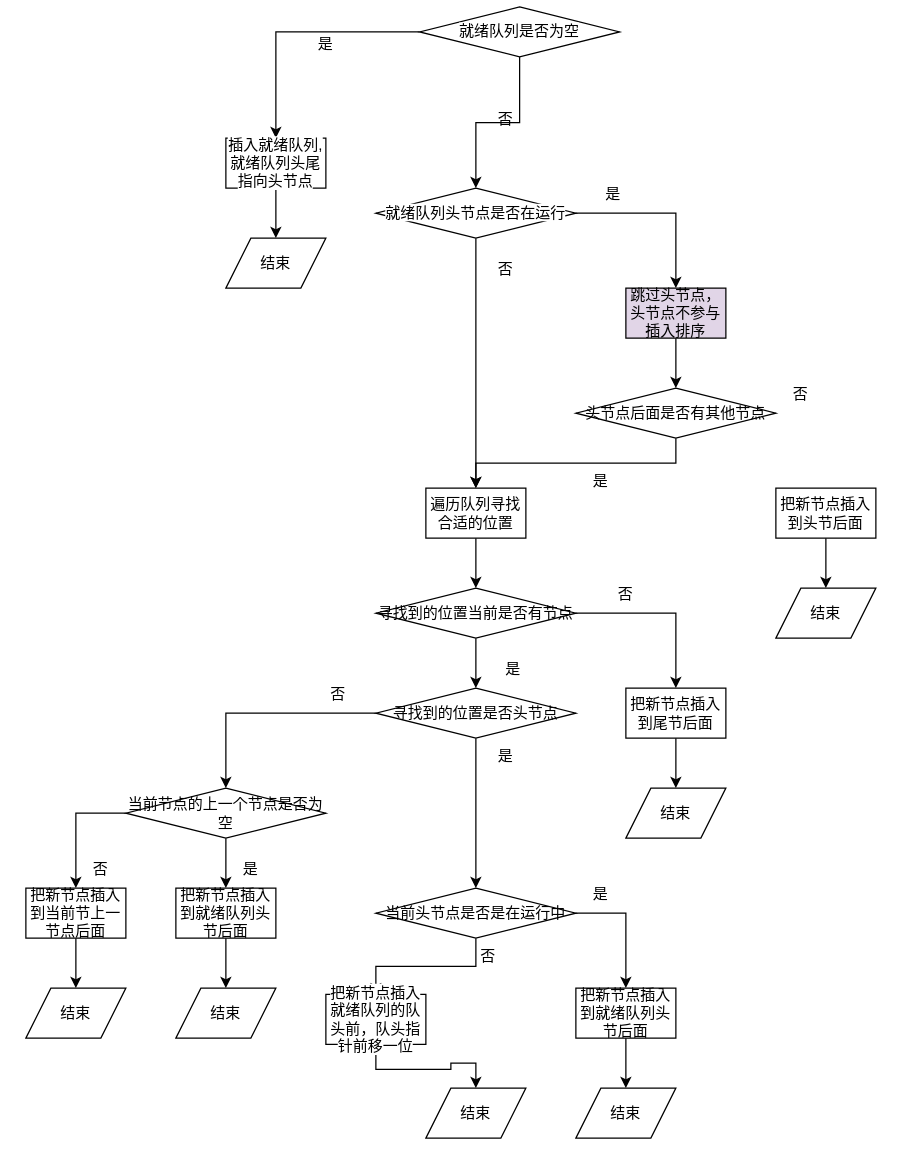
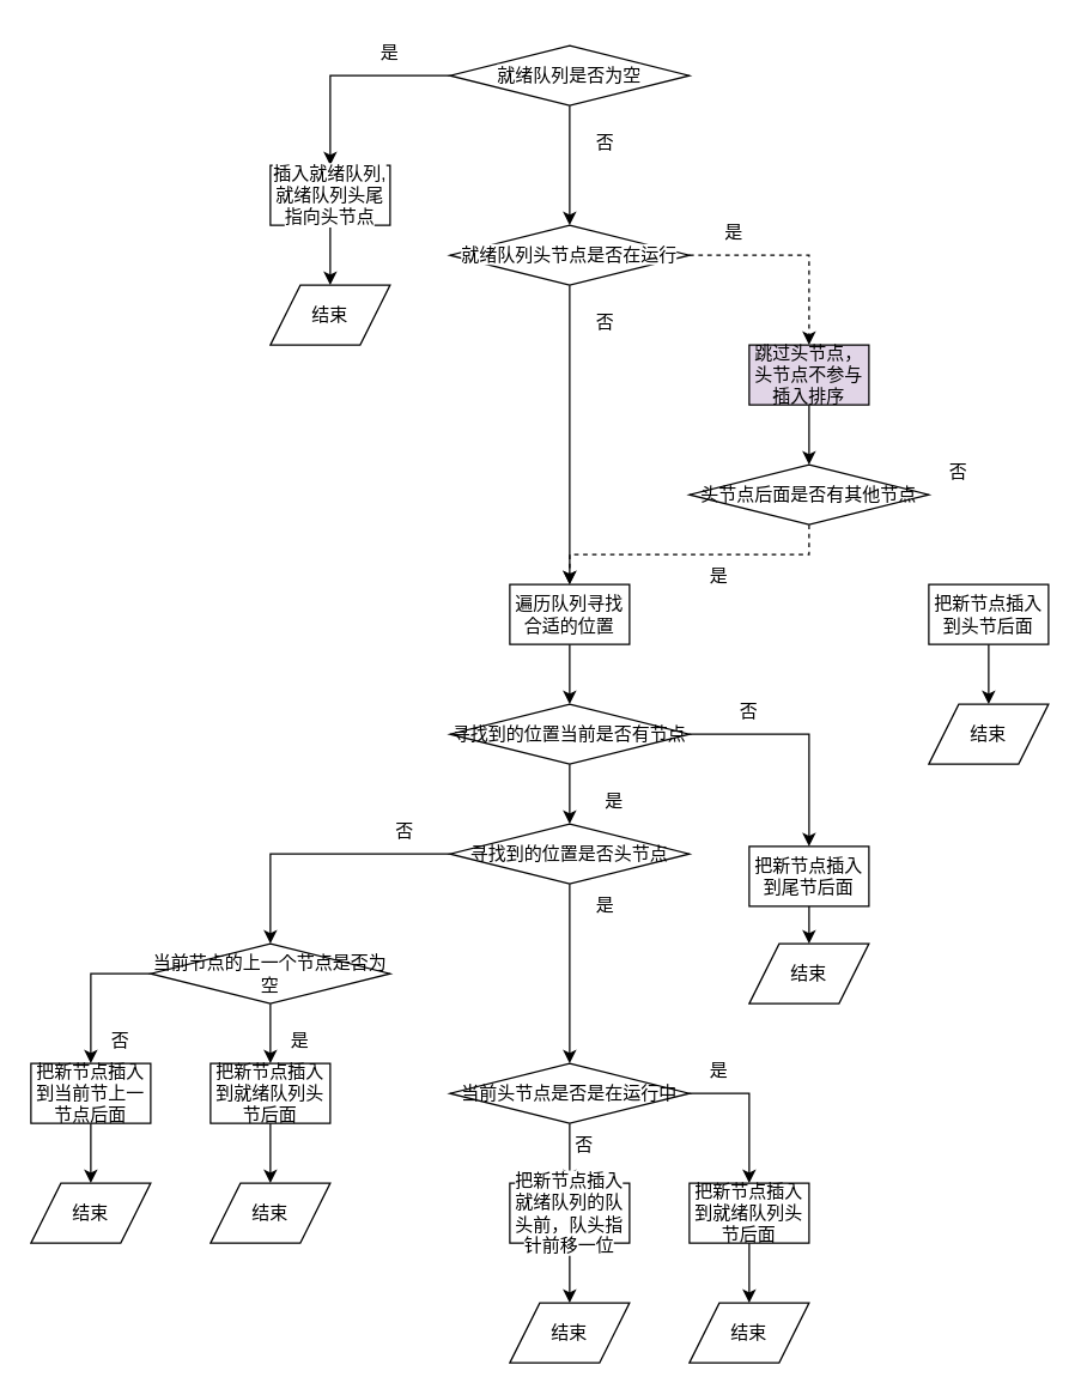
  <mxCell id="0" />
  <mxCell id="1" parent="0" />
  <mxCell id="2" value="" style="edgeStyle=orthogonalEdgeStyle;rounded=0;orthogonalLoop=1;jettySize=auto;html=1;" edge="1" parent="1" source="4" target="10"><mxGeometry relative="1" as="geometry" /></mxCell>
  <mxCell id="3" style="edgeStyle=orthogonalEdgeStyle;rounded=0;orthogonalLoop=1;jettySize=auto;html=1;exitX=0;exitY=0.5;exitDx=0;exitDy=0;entryX=0.5;entryY=0;entryDx=0;entryDy=0;" edge="1" parent="1" source="4" target="6"><mxGeometry relative="1" as="geometry" /></mxCell>
- <mxCell id="4" value="&lt;span style=&quot;background-color: rgb(255, 255, 255);&quot;&gt;就绪队列是否为空&lt;/span&gt;" style="rhombus;whiteSpace=wrap;html=1;" vertex="1" parent="1"><mxGeometry x="335" y="5" width="160" height="40" as="geometry" /></mxCell>
+ <mxCell id="4" value="&lt;span style=&quot;background-color: rgb(255, 255, 255);&quot;&gt;就绪队列是否为空&lt;/span&gt;" style="rhombus;whiteSpace=wrap;html=1;" vertex="1" parent="1"><mxGeometry x="300" y="30" width="160" height="40" as="geometry" /></mxCell>
  <mxCell id="5" style="edgeStyle=orthogonalEdgeStyle;rounded=0;orthogonalLoop=1;jettySize=auto;html=1;exitX=0.5;exitY=1;exitDx=0;exitDy=0;entryX=0.5;entryY=0;entryDx=0;entryDy=0;" edge="1" parent="1" source="6" target="7"><mxGeometry relative="1" as="geometry" /></mxCell>
  <mxCell id="6" value="&lt;span style=&quot;background-color: rgb(255, 255, 255);&quot;&gt;插入就绪队列,就绪队列头尾指向头节点&lt;/span&gt;" style="rounded=0;whiteSpace=wrap;html=1;" vertex="1" parent="1"><mxGeometry x="180" y="110" width="80" height="40" as="geometry" /></mxCell>
  <mxCell id="7" value="结束" style="shape=parallelogram;perimeter=parallelogramPerimeter;whiteSpace=wrap;html=1;fixedSize=1;" vertex="1" parent="1"><mxGeometry x="180" y="190" width="80" height="40" as="geometry" /></mxCell>
- <mxCell id="8" style="edgeStyle=orthogonalEdgeStyle;rounded=0;orthogonalLoop=1;jettySize=auto;html=1;exitX=1;exitY=0.5;exitDx=0;exitDy=0;entryX=0.5;entryY=0;entryDx=0;entryDy=0;" edge="1" parent="1" source="10" target="12"><mxGeometry relative="1" as="geometry" /></mxCell>
+ <mxCell id="8" style="edgeStyle=orthogonalEdgeStyle;rounded=0;orthogonalLoop=1;jettySize=auto;html=1;exitX=1;exitY=0.5;exitDx=0;exitDy=0;entryX=0.5;entryY=0;entryDx=0;entryDy=0;dashed=1;" edge="1" parent="1" source="10" target="12"><mxGeometry relative="1" as="geometry" /></mxCell>
  <mxCell id="9" style="edgeStyle=orthogonalEdgeStyle;rounded=0;orthogonalLoop=1;jettySize=auto;html=1;exitX=0.5;exitY=1;exitDx=0;exitDy=0;entryX=0.5;entryY=0;entryDx=0;entryDy=0;" edge="1" parent="1" source="10" target="16"><mxGeometry relative="1" as="geometry" /></mxCell>
  <mxCell id="10" value="&lt;span style=&quot;background-color: rgb(255, 255, 255);&quot;&gt;就绪队列头节点是否在运行&lt;/span&gt;" style="rhombus;whiteSpace=wrap;html=1;" vertex="1" parent="1"><mxGeometry x="300" y="150" width="160" height="40" as="geometry" /></mxCell>
  <mxCell id="11" value="" style="edgeStyle=orthogonalEdgeStyle;rounded=0;orthogonalLoop=1;jettySize=auto;html=1;" edge="1" parent="1" source="12" target="14"><mxGeometry relative="1" as="geometry" /></mxCell>
  <mxCell id="12" value="跳过头节点，头节点不参与插入排序" style="rounded=0;whiteSpace=wrap;html=1;fillColor=#e1d5e7;" vertex="1" parent="1"><mxGeometry x="500" y="230" width="80" height="40" as="geometry" /></mxCell>
- <mxCell id="13" style="edgeStyle=orthogonalEdgeStyle;rounded=0;orthogonalLoop=1;jettySize=auto;html=1;exitX=0.5;exitY=1;exitDx=0;exitDy=0;entryX=0.5;entryY=0;entryDx=0;entryDy=0;" edge="1" parent="1" source="14" target="16"><mxGeometry relative="1" as="geometry" /></mxCell>
+ <mxCell id="13" style="edgeStyle=orthogonalEdgeStyle;rounded=0;orthogonalLoop=1;jettySize=auto;html=1;exitX=0.5;exitY=1;exitDx=0;exitDy=0;entryX=0.5;entryY=0;entryDx=0;entryDy=0;dashed=1;" edge="1" parent="1" source="14" target="16"><mxGeometry relative="1" as="geometry" /></mxCell>
  <mxCell id="14" value="头节点后面是否有其他节点" style="rhombus;whiteSpace=wrap;html=1;rounded=0;" vertex="1" parent="1"><mxGeometry x="460" y="310" width="160" height="40" as="geometry" /></mxCell>
  <mxCell id="15" value="" style="edgeStyle=orthogonalEdgeStyle;rounded=0;orthogonalLoop=1;jettySize=auto;html=1;" edge="1" parent="1" source="16" target="28"><mxGeometry relative="1" as="geometry" /></mxCell>
  <mxCell id="16" value="遍历队列寻找合适的位置" style="rounded=0;whiteSpace=wrap;html=1;" vertex="1" parent="1"><mxGeometry x="340" y="390" width="80" height="40" as="geometry" /></mxCell>
  <mxCell id="17" style="edgeStyle=orthogonalEdgeStyle;rounded=0;orthogonalLoop=1;jettySize=auto;html=1;exitX=0.5;exitY=1;exitDx=0;exitDy=0;entryX=0.5;entryY=0;entryDx=0;entryDy=0;" edge="1" parent="1" source="18" target="19"><mxGeometry relative="1" as="geometry" /></mxCell>
  <mxCell id="18" value="把新节点插入到头节后面" style="rounded=0;whiteSpace=wrap;html=1;" vertex="1" parent="1"><mxGeometry x="620" y="390" width="80" height="40" as="geometry" /></mxCell>
  <mxCell id="19" value="结束" style="shape=parallelogram;perimeter=parallelogramPerimeter;whiteSpace=wrap;html=1;fixedSize=1;" vertex="1" parent="1"><mxGeometry x="620" y="470" width="80" height="40" as="geometry" /></mxCell>
  <mxCell id="20" value="是" style="text;html=1;strokeColor=none;fillColor=none;align=center;verticalAlign=middle;whiteSpace=wrap;rounded=0;" vertex="1" parent="1"><mxGeometry x="230" y="20" width="60" height="30" as="geometry" /></mxCell>
  <mxCell id="21" value="否" style="text;html=1;strokeColor=none;fillColor=none;align=center;verticalAlign=middle;whiteSpace=wrap;rounded=0;" vertex="1" parent="1"><mxGeometry x="374" y="80" width="60" height="30" as="geometry" /></mxCell>
  <mxCell id="22" value="是" style="text;html=1;strokeColor=none;fillColor=none;align=center;verticalAlign=middle;whiteSpace=wrap;rounded=0;" vertex="1" parent="1"><mxGeometry x="460" y="140" width="60" height="30" as="geometry" /></mxCell>
  <mxCell id="23" value="否" style="text;html=1;strokeColor=none;fillColor=none;align=center;verticalAlign=middle;whiteSpace=wrap;rounded=0;" vertex="1" parent="1"><mxGeometry x="374" y="200" width="60" height="30" as="geometry" /></mxCell>
  <mxCell id="24" value="否" style="text;html=1;strokeColor=none;fillColor=none;align=center;verticalAlign=middle;whiteSpace=wrap;rounded=0;" vertex="1" parent="1"><mxGeometry x="610" y="300" width="60" height="30" as="geometry" /></mxCell>
  <mxCell id="25" value="是" style="text;html=1;strokeColor=none;fillColor=none;align=center;verticalAlign=middle;whiteSpace=wrap;rounded=0;" vertex="1" parent="1"><mxGeometry x="450" y="370" width="60" height="30" as="geometry" /></mxCell>
  <mxCell id="26" style="edgeStyle=orthogonalEdgeStyle;rounded=0;orthogonalLoop=1;jettySize=auto;html=1;exitX=1;exitY=0.5;exitDx=0;exitDy=0;entryX=0.5;entryY=0;entryDx=0;entryDy=0;" edge="1" parent="1" source="28" target="30"><mxGeometry relative="1" as="geometry" /></mxCell>
  <mxCell id="27" style="edgeStyle=orthogonalEdgeStyle;rounded=0;orthogonalLoop=1;jettySize=auto;html=1;exitX=0.5;exitY=1;exitDx=0;exitDy=0;" edge="1" parent="1" source="28" target="34"><mxGeometry relative="1" as="geometry" /></mxCell>
  <mxCell id="28" value="寻找到的位置当前是否有节点" style="rhombus;whiteSpace=wrap;html=1;rounded=0;" vertex="1" parent="1"><mxGeometry x="300" y="470" width="160" height="40" as="geometry" /></mxCell>
  <mxCell id="29" value="" style="edgeStyle=orthogonalEdgeStyle;rounded=0;orthogonalLoop=1;jettySize=auto;html=1;" edge="1" parent="1" source="30" target="31"><mxGeometry relative="1" as="geometry" /></mxCell>
- <mxCell id="30" value="把新节点插入到尾节后面" style="rounded=0;whiteSpace=wrap;html=1;" vertex="1" parent="1"><mxGeometry x="500" y="550" width="80" height="40" as="geometry" /></mxCell>
+ <mxCell id="30" value="把新节点插入到尾节后面" style="rounded=0;whiteSpace=wrap;html=1;" vertex="1" parent="1"><mxGeometry x="500" y="565" width="80" height="40" as="geometry" /></mxCell>
  <mxCell id="31" value="结束" style="shape=parallelogram;perimeter=parallelogramPerimeter;whiteSpace=wrap;html=1;fixedSize=1;" vertex="1" parent="1"><mxGeometry x="500" y="630" width="80" height="40" as="geometry" /></mxCell>
  <mxCell id="32" value="" style="edgeStyle=orthogonalEdgeStyle;rounded=0;orthogonalLoop=1;jettySize=auto;html=1;" edge="1" parent="1" source="34" target="37"><mxGeometry relative="1" as="geometry" /></mxCell>
  <mxCell id="33" style="edgeStyle=orthogonalEdgeStyle;rounded=0;orthogonalLoop=1;jettySize=auto;html=1;exitX=0;exitY=0.5;exitDx=0;exitDy=0;" edge="1" parent="1" source="34" target="51"><mxGeometry relative="1" as="geometry" /></mxCell>
  <mxCell id="34" value="寻找到的位置是否头节点" style="rhombus;whiteSpace=wrap;html=1;" vertex="1" parent="1"><mxGeometry x="300" y="550" width="160" height="40" as="geometry" /></mxCell>
  <mxCell id="35" style="edgeStyle=orthogonalEdgeStyle;rounded=0;orthogonalLoop=1;jettySize=auto;html=1;exitX=1;exitY=0.5;exitDx=0;exitDy=0;" edge="1" parent="1" source="37" target="39"><mxGeometry relative="1" as="geometry" /></mxCell>
  <mxCell id="36" style="edgeStyle=orthogonalEdgeStyle;rounded=0;orthogonalLoop=1;jettySize=auto;html=1;exitX=0.5;exitY=1;exitDx=0;exitDy=0;" edge="1" parent="1" source="37" target="42"><mxGeometry relative="1" as="geometry" /></mxCell>
  <mxCell id="37" value="当前头节点是否是在运行中" style="rhombus;whiteSpace=wrap;html=1;" vertex="1" parent="1"><mxGeometry x="300" y="710" width="160" height="40" as="geometry" /></mxCell>
  <mxCell id="38" style="edgeStyle=orthogonalEdgeStyle;rounded=0;orthogonalLoop=1;jettySize=auto;html=1;exitX=0.5;exitY=1;exitDx=0;exitDy=0;entryX=0.5;entryY=0;entryDx=0;entryDy=0;" edge="1" parent="1" source="39" target="40"><mxGeometry relative="1" as="geometry" /></mxCell>
  <mxCell id="39" value="把新节点插入到就绪队列头节后面" style="rounded=0;whiteSpace=wrap;html=1;" vertex="1" parent="1"><mxGeometry x="460" y="790" width="80" height="40" as="geometry" /></mxCell>
  <mxCell id="40" value="结束" style="shape=parallelogram;perimeter=parallelogramPerimeter;whiteSpace=wrap;html=1;fixedSize=1;" vertex="1" parent="1"><mxGeometry x="460" y="870" width="80" height="40" as="geometry" /></mxCell>
  <mxCell id="41" style="edgeStyle=orthogonalEdgeStyle;rounded=0;orthogonalLoop=1;jettySize=auto;html=1;exitX=0.5;exitY=1;exitDx=0;exitDy=0;" edge="1" parent="1" source="42" target="43"><mxGeometry relative="1" as="geometry" /></mxCell>
- <mxCell id="42" value="&lt;span style=&quot;background-color: rgb(255, 255, 255);&quot;&gt;把新节点插入就绪队列的队头前，队头指针前移一位&lt;/span&gt;" style="rounded=0;whiteSpace=wrap;html=1;" vertex="1" parent="1"><mxGeometry x="260" y="795" width="80" height="40" as="geometry" /></mxCell>
+ <mxCell id="42" value="&lt;span style=&quot;background-color: rgb(255, 255, 255);&quot;&gt;把新节点插入就绪队列的队头前，队头指针前移一位&lt;/span&gt;" style="rounded=0;whiteSpace=wrap;html=1;" vertex="1" parent="1"><mxGeometry x="340" y="790" width="80" height="40" as="geometry" /></mxCell>
  <mxCell id="43" value="结束" style="shape=parallelogram;perimeter=parallelogramPerimeter;whiteSpace=wrap;html=1;fixedSize=1;" vertex="1" parent="1"><mxGeometry x="340" y="870" width="80" height="40" as="geometry" /></mxCell>
  <mxCell id="44" value="是" style="text;html=1;strokeColor=none;fillColor=none;align=center;verticalAlign=middle;whiteSpace=wrap;rounded=0;" vertex="1" parent="1"><mxGeometry x="450" y="700" width="60" height="30" as="geometry" /></mxCell>
  <mxCell id="45" value="是" style="text;html=1;strokeColor=none;fillColor=none;align=center;verticalAlign=middle;whiteSpace=wrap;rounded=0;" vertex="1" parent="1"><mxGeometry x="380" y="520" width="60" height="30" as="geometry" /></mxCell>
  <mxCell id="46" value="否" style="text;html=1;strokeColor=none;fillColor=none;align=center;verticalAlign=middle;whiteSpace=wrap;rounded=0;" vertex="1" parent="1"><mxGeometry x="470" y="460" width="60" height="30" as="geometry" /></mxCell>
  <mxCell id="47" value="否" style="text;html=1;strokeColor=none;fillColor=none;align=center;verticalAlign=middle;whiteSpace=wrap;rounded=0;" vertex="1" parent="1"><mxGeometry x="360" y="750" width="60" height="30" as="geometry" /></mxCell>
  <mxCell id="48" value="是" style="text;html=1;strokeColor=none;fillColor=none;align=center;verticalAlign=middle;whiteSpace=wrap;rounded=0;" vertex="1" parent="1"><mxGeometry x="374" y="590" width="60" height="30" as="geometry" /></mxCell>
  <mxCell id="49" style="edgeStyle=orthogonalEdgeStyle;rounded=0;orthogonalLoop=1;jettySize=auto;html=1;exitX=0.5;exitY=1;exitDx=0;exitDy=0;entryX=0.5;entryY=0;entryDx=0;entryDy=0;" edge="1" parent="1" source="51" target="53"><mxGeometry relative="1" as="geometry" /></mxCell>
  <mxCell id="50" style="edgeStyle=orthogonalEdgeStyle;rounded=0;orthogonalLoop=1;jettySize=auto;html=1;exitX=0;exitY=0.5;exitDx=0;exitDy=0;entryX=0.5;entryY=0;entryDx=0;entryDy=0;" edge="1" parent="1" source="51" target="56"><mxGeometry relative="1" as="geometry" /></mxCell>
  <mxCell id="51" value="当前节点的上一个节点是否为空" style="rhombus;whiteSpace=wrap;html=1;" vertex="1" parent="1"><mxGeometry x="100" y="630" width="160" height="40" as="geometry" /></mxCell>
  <mxCell id="52" style="edgeStyle=orthogonalEdgeStyle;rounded=0;orthogonalLoop=1;jettySize=auto;html=1;exitX=0.5;exitY=1;exitDx=0;exitDy=0;entryX=0.5;entryY=0;entryDx=0;entryDy=0;" edge="1" parent="1" source="53" target="54"><mxGeometry relative="1" as="geometry" /></mxCell>
  <mxCell id="53" value="把新节点插入到就绪队列头节后面" style="rounded=0;whiteSpace=wrap;html=1;" vertex="1" parent="1"><mxGeometry x="140" y="710" width="80" height="40" as="geometry" /></mxCell>
  <mxCell id="54" value="结束" style="shape=parallelogram;perimeter=parallelogramPerimeter;whiteSpace=wrap;html=1;fixedSize=1;" vertex="1" parent="1"><mxGeometry x="140" y="790" width="80" height="40" as="geometry" /></mxCell>
  <mxCell id="55" style="edgeStyle=orthogonalEdgeStyle;rounded=0;orthogonalLoop=1;jettySize=auto;html=1;exitX=0.5;exitY=1;exitDx=0;exitDy=0;entryX=0.5;entryY=0;entryDx=0;entryDy=0;" edge="1" parent="1" source="56" target="57"><mxGeometry relative="1" as="geometry" /></mxCell>
  <mxCell id="56" value="把新节点插入到当前节上一节点后面" style="rounded=0;whiteSpace=wrap;html=1;" vertex="1" parent="1"><mxGeometry y="710" width="80" height="40" as="geometry" x="20" /></mxCell>
  <mxCell id="57" value="结束" style="shape=parallelogram;perimeter=parallelogramPerimeter;whiteSpace=wrap;html=1;fixedSize=1;" vertex="1" parent="1"><mxGeometry y="790" width="80" height="40" as="geometry" x="20" /></mxCell>
  <mxCell id="58" value="否" style="text;html=1;strokeColor=none;fillColor=none;align=center;verticalAlign=middle;whiteSpace=wrap;rounded=0;" vertex="1" parent="1"><mxGeometry x="240" y="540" width="60" height="30" as="geometry" /></mxCell>
  <mxCell id="59" value="否" style="text;html=1;strokeColor=none;fillColor=none;align=center;verticalAlign=middle;whiteSpace=wrap;rounded=0;" vertex="1" parent="1"><mxGeometry x="50" y="680" width="60" height="30" as="geometry" /></mxCell>
  <mxCell id="60" value="是" style="text;html=1;strokeColor=none;fillColor=none;align=center;verticalAlign=middle;whiteSpace=wrap;rounded=0;" vertex="1" parent="1"><mxGeometry x="170" y="680" width="60" height="30" as="geometry" /></mxCell>
